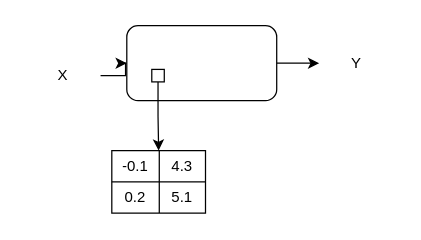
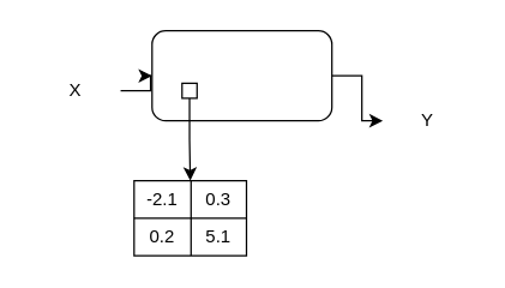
  <mxCell id="0" />
  <mxCell id="1" parent="0" />
  <mxCell id="2" value="" style="edgeStyle=orthogonalEdgeStyle;rounded=0;orthogonalLoop=1;jettySize=auto;html=1;" edge="1" parent="1" source="3" target="6"><mxGeometry relative="1" as="geometry" /></mxCell>
  <mxCell id="3" value="" style="rounded=1;whiteSpace=wrap;html=1;" vertex="1" parent="1"><mxGeometry x="101" y="20" width="120" height="60" as="geometry" /></mxCell>
  <mxCell id="4" value="" style="edgeStyle=orthogonalEdgeStyle;rounded=0;orthogonalLoop=1;jettySize=auto;html=1;" edge="1" parent="1" source="5" target="3"><mxGeometry relative="1" as="geometry" /></mxCell>
  <mxCell id="5" value="X" style="text;html=1;strokeColor=none;fillColor=none;align=center;verticalAlign=middle;whiteSpace=wrap;rounded=0;" vertex="1" parent="1"><mxGeometry x="20" y="45" width="60" height="30" as="geometry" /></mxCell>
- <mxCell id="6" value="Y" style="text;html=1;strokeColor=none;fillColor=none;align=center;verticalAlign=middle;whiteSpace=wrap;rounded=0;" vertex="1" parent="1"><mxGeometry x="255" y="35" width="60" height="30" as="geometry" /></mxCell>
+ <mxCell id="6" value="Y" style="text;html=1;strokeColor=none;fillColor=none;align=center;verticalAlign=middle;whiteSpace=wrap;rounded=0;" vertex="1" parent="1"><mxGeometry x="255" y="65" width="60" height="30" as="geometry" /></mxCell>
  <mxCell id="7" style="edgeStyle=orthogonalEdgeStyle;rounded=0;orthogonalLoop=1;jettySize=auto;html=1;entryX=0.5;entryY=0;entryDx=0;entryDy=0;entryPerimeter=0;" edge="1" parent="1" source="8" target="10"><mxGeometry relative="1" as="geometry" /></mxCell>
  <mxCell id="8" value="" style="rounded=0;whiteSpace=wrap;html=1;" vertex="1" parent="1"><mxGeometry x="121" y="55" width="10" height="10" as="geometry" /></mxCell>
  <mxCell id="9" value="" style="shape=table;startSize=0;container=1;collapsible=0;childLayout=tableLayout;" vertex="1" parent="1"><mxGeometry x="89" y="120" width="75" height="50" as="geometry" /></mxCell>
  <mxCell id="10" value="" style="shape=tableRow;horizontal=0;startSize=0;swimlaneHead=0;swimlaneBody=0;top=0;left=0;bottom=0;right=0;collapsible=0;dropTarget=0;fillColor=none;points=[[0,0.5],[1,0.5]];portConstraint=eastwest;" vertex="1" parent="9"><mxGeometry width="75" height="25" as="geometry" /></mxCell>
- <mxCell id="11" value="-0.1" style="shape=partialRectangle;html=1;whiteSpace=wrap;connectable=0;overflow=hidden;fillColor=none;top=0;left=0;bottom=0;right=0;pointerEvents=1;" vertex="1" parent="10"><mxGeometry width="38" height="25" as="geometry"><mxRectangle width="38" height="25" as="alternateBounds" /></mxGeometry></mxCell>
- <mxCell id="12" value="4.3" style="shape=partialRectangle;html=1;whiteSpace=wrap;connectable=0;overflow=hidden;fillColor=none;top=0;left=0;bottom=0;right=0;pointerEvents=1;" vertex="1" parent="10"><mxGeometry x="38" width="37" height="25" as="geometry"><mxRectangle width="37" height="25" as="alternateBounds" /></mxGeometry></mxCell>
+ <mxCell id="11" value="-2.1" style="shape=partialRectangle;html=1;whiteSpace=wrap;connectable=0;overflow=hidden;fillColor=none;top=0;left=0;bottom=0;right=0;pointerEvents=1;" vertex="1" parent="10"><mxGeometry width="38" height="25" as="geometry"><mxRectangle width="38" height="25" as="alternateBounds" /></mxGeometry></mxCell>
+ <mxCell id="12" value="0.3" style="shape=partialRectangle;html=1;whiteSpace=wrap;connectable=0;overflow=hidden;fillColor=none;top=0;left=0;bottom=0;right=0;pointerEvents=1;" vertex="1" parent="10"><mxGeometry x="38" width="37" height="25" as="geometry"><mxRectangle width="37" height="25" as="alternateBounds" /></mxGeometry></mxCell>
  <mxCell id="13" value="" style="shape=tableRow;horizontal=0;startSize=0;swimlaneHead=0;swimlaneBody=0;top=0;left=0;bottom=0;right=0;collapsible=0;dropTarget=0;fillColor=none;points=[[0,0.5],[1,0.5]];portConstraint=eastwest;" vertex="1" parent="9"><mxGeometry y="25" width="75" height="25" as="geometry" /></mxCell>
  <mxCell id="14" value="0.2" style="shape=partialRectangle;html=1;whiteSpace=wrap;connectable=0;overflow=hidden;fillColor=none;top=0;left=0;bottom=0;right=0;pointerEvents=1;" vertex="1" parent="13"><mxGeometry width="38" height="25" as="geometry"><mxRectangle width="38" height="25" as="alternateBounds" /></mxGeometry></mxCell>
  <mxCell id="15" value="5.1" style="shape=partialRectangle;html=1;whiteSpace=wrap;connectable=0;overflow=hidden;fillColor=none;top=0;left=0;bottom=0;right=0;pointerEvents=1;" vertex="1" parent="13"><mxGeometry x="38" width="37" height="25" as="geometry"><mxRectangle width="37" height="25" as="alternateBounds" /></mxGeometry></mxCell>
